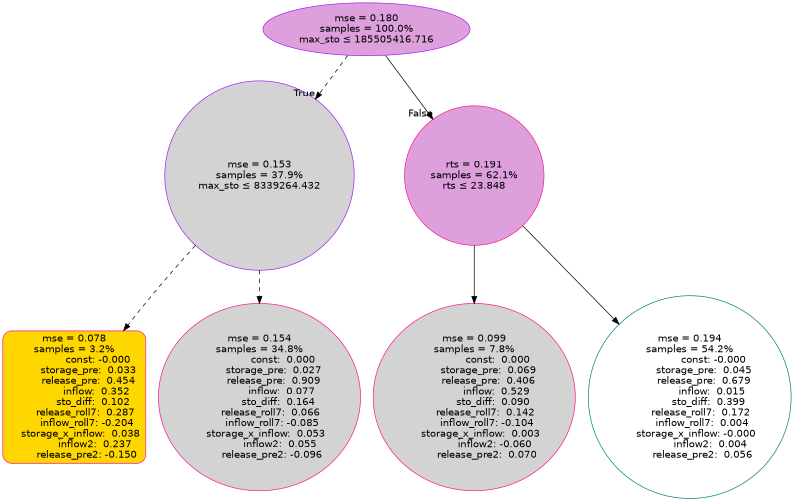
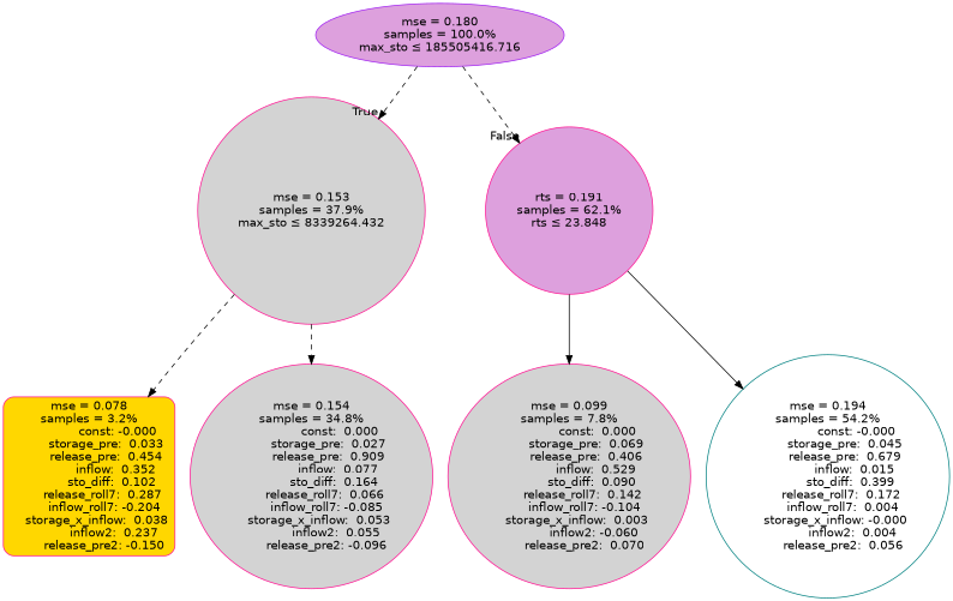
  digraph {
    node [color=deeppink fillcolor=lightgrey fontname=helvetica shape=ellipse style="filled, rounded"]
    edge [fontname=helvetica style=dashed]
    n1 [color=purple fillcolor=plum label="mse = 0.180\nsamples = 100.0%\nmax_sto &le; 185505416.716"]
-   n2 [color=purple label="mse = 0.153\nsamples = 37.9%\nmax_sto &le; 8339264.432" shape=circle]
+   n2 [label="mse = 0.153\nsamples = 37.9%\nmax_sto &le; 8339264.432" shape=circle]
    n3 [fillcolor=plum label="rts = 0.191\nsamples = 62.1%\nrts &le; 23.848" shape=circle]
    n4 [fillcolor=gold label="mse = 0.078\nsamples = 3.2%\n               const: -0.000\n         storage_pre:  0.033\n         release_pre:  0.454\n              inflow:  0.352\n            sto_diff:  0.102\n       release_roll7:  0.287\n        inflow_roll7: -0.204\n    storage_x_inflow:  0.038\n             inflow2:  0.237\n        release_pre2: -0.150" shape=box]
    n5 [label="mse = 0.154\nsamples = 34.8%\n               const:  0.000\n         storage_pre:  0.027\n         release_pre:  0.909\n              inflow:  0.077\n            sto_diff:  0.164\n       release_roll7:  0.066\n        inflow_roll7: -0.085\n    storage_x_inflow:  0.053\n             inflow2:  0.055\n        release_pre2: -0.096"]
    n6 [label="mse = 0.099\nsamples = 7.8%\n               const:  0.000\n         storage_pre:  0.069\n         release_pre:  0.406\n              inflow:  0.529\n            sto_diff:  0.090\n       release_roll7:  0.142\n        inflow_roll7: -0.104\n    storage_x_inflow:  0.003\n             inflow2: -0.060\n        release_pre2:  0.070"]
    n7 [color=teal fillcolor=white label="mse = 0.194\nsamples = 54.2%\n               const: -0.000\n         storage_pre:  0.045\n         release_pre:  0.679\n              inflow:  0.015\n            sto_diff:  0.399\n       release_roll7:  0.172\n        inflow_roll7:  0.004\n    storage_x_inflow: -0.000\n             inflow2:  0.004\n        release_pre2:  0.056" shape=circle]
    n1 -> n2 [headlabel=True labelangle=45 labeldistance=2.5]
-   n1 -> n3 [headlabel=False labelangle=-45 labeldistance=2.5 style=solid]
+   n1 -> n3 [headlabel=False labelangle=-45 labeldistance=2.5]
    n2 -> n4
    n2 -> n5
    n3 -> n6 [style=solid]
    n3 -> n7 [style=solid]
  }
